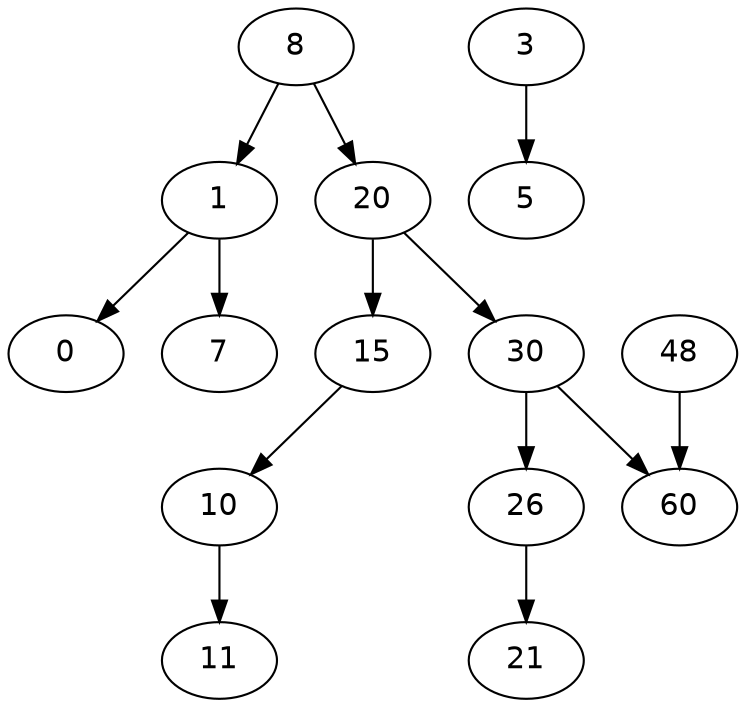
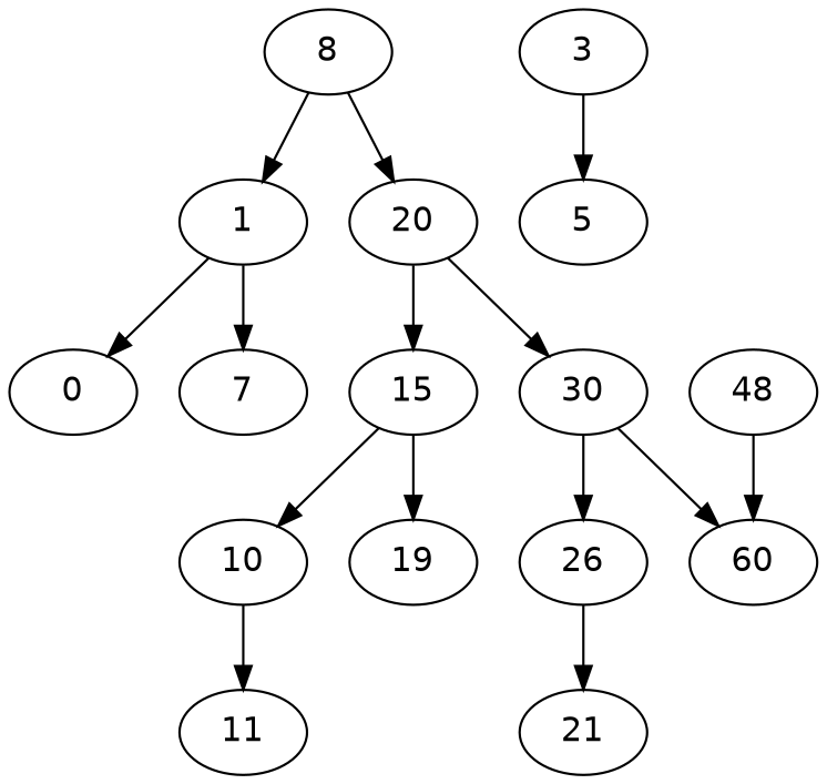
  digraph {
    fontname="DejaVu Sans"
    node [fontname="DejaVu Sans"]
    edge [fontname="DejaVu Sans"]
    n1 [label=8]
    n2 [label=1]
    n3 [label=20]
    n4 [label=0]
    n5 [label=7]
    n6 [label=15]
    n7 [label=30]
    n8 [label=3]
    n9 [label=5]
    n10 [label=10]
+   n11 [label=19]
    n12 [label=26]
    n13 [label=60]
    n14 [label=11]
    n15 [label=21]
    n16 [label=48]
    n1 -> n2
    n1 -> n3
    n2 -> n4
    n2 -> n5
    n3 -> n6
    n3 -> n7
    n6 -> n10
+   n6 -> n11
    n7 -> n12
    n7 -> n13
    n8 -> n9
    n10 -> n14
    n12 -> n15
    n16 -> n13
  }
